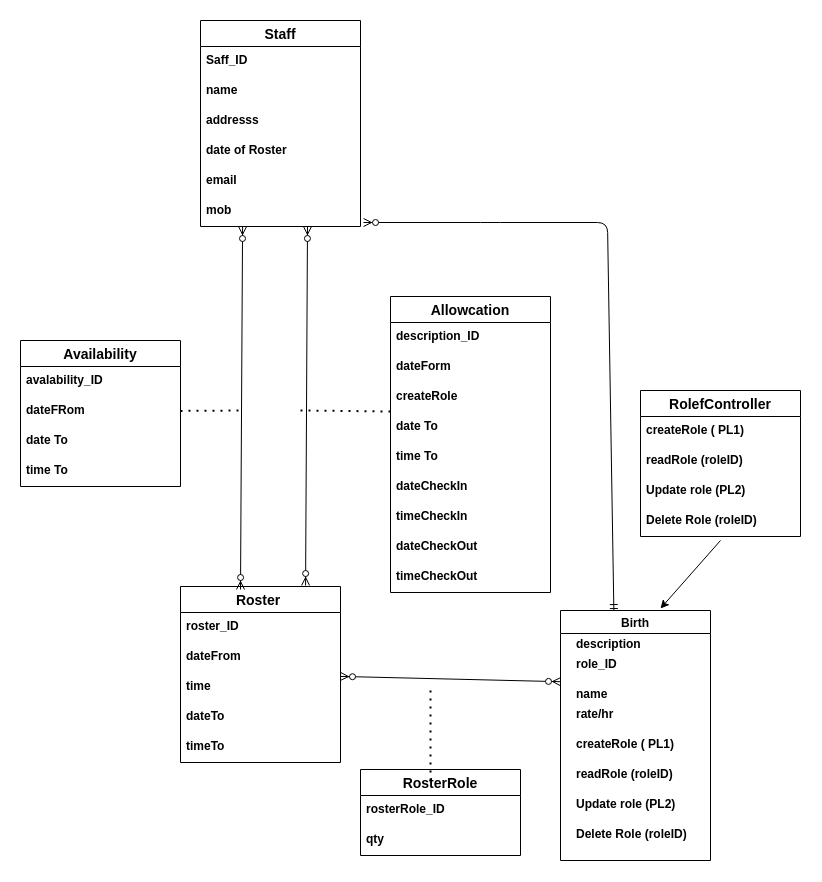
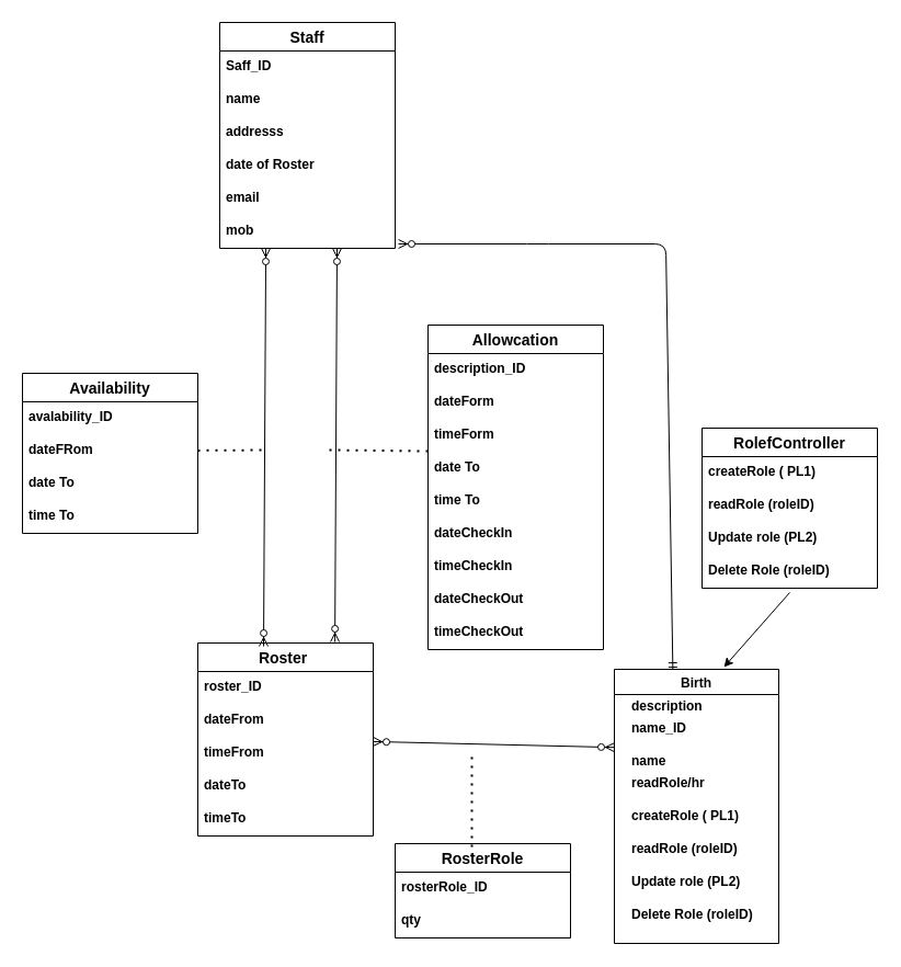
  <mxCell id="0" />
  <mxCell id="1" parent="0" />
  <mxCell id="2" value="Staff" style="swimlane;fontStyle=1;childLayout=stackLayout;horizontal=1;startSize=26;horizontalStack=0;resizeParent=1;resizeParentMax=0;resizeLast=0;collapsible=1;marginBottom=0;align=center;fontSize=14;" parent="1" vertex="1"><mxGeometry x="200" y="20" width="160" height="206" as="geometry" /></mxCell>
  <mxCell id="3" value="Saff_ID" style="text;strokeColor=none;fillColor=none;spacingLeft=4;spacingRight=4;overflow=hidden;rotatable=0;points=[[0,0.5],[1,0.5]];portConstraint=eastwest;fontSize=12;fontStyle=1" parent="2" vertex="1"><mxGeometry y="26" width="160" height="30" as="geometry" /></mxCell>
  <mxCell id="4" value="name" style="text;strokeColor=none;fillColor=none;spacingLeft=4;spacingRight=4;overflow=hidden;rotatable=0;points=[[0,0.5],[1,0.5]];portConstraint=eastwest;fontSize=12;fontStyle=1" parent="2" vertex="1"><mxGeometry y="56" width="160" height="30" as="geometry" /></mxCell>
  <mxCell id="5" value="addresss" style="text;strokeColor=none;fillColor=none;spacingLeft=4;spacingRight=4;overflow=hidden;rotatable=0;points=[[0,0.5],[1,0.5]];portConstraint=eastwest;fontSize=12;fontStyle=1" parent="2" vertex="1"><mxGeometry y="86" width="160" height="30" as="geometry" /></mxCell>
  <mxCell id="6" value="date of Roster" style="text;strokeColor=none;fillColor=none;spacingLeft=4;spacingRight=4;overflow=hidden;rotatable=0;points=[[0,0.5],[1,0.5]];portConstraint=eastwest;fontSize=12;fontStyle=1" parent="2" vertex="1"><mxGeometry y="116" width="160" height="30" as="geometry" /></mxCell>
  <mxCell id="7" value="email" style="text;strokeColor=none;fillColor=none;spacingLeft=4;spacingRight=4;overflow=hidden;rotatable=0;points=[[0,0.5],[1,0.5]];portConstraint=eastwest;fontSize=12;fontStyle=1" parent="2" vertex="1"><mxGeometry y="146" width="160" height="30" as="geometry" /></mxCell>
  <mxCell id="8" value="mob" style="text;strokeColor=none;fillColor=none;spacingLeft=4;spacingRight=4;overflow=hidden;rotatable=0;points=[[0,0.5],[1,0.5]];portConstraint=eastwest;fontSize=12;fontStyle=1" parent="2" vertex="1"><mxGeometry y="176" width="160" height="30" as="geometry" /></mxCell>
  <mxCell id="9" value="Allowcation" style="swimlane;fontStyle=1;childLayout=stackLayout;horizontal=1;startSize=26;horizontalStack=0;resizeParent=1;resizeParentMax=0;resizeLast=0;collapsible=1;marginBottom=0;align=center;fontSize=14;" parent="1" vertex="1"><mxGeometry x="390" y="296" width="160" height="296" as="geometry" /></mxCell>
  <mxCell id="10" value="description_ID" style="text;strokeColor=none;fillColor=none;spacingLeft=4;spacingRight=4;overflow=hidden;rotatable=0;points=[[0,0.5],[1,0.5]];portConstraint=eastwest;fontSize=12;fontStyle=1" parent="9" vertex="1"><mxGeometry y="26" width="160" height="30" as="geometry" /></mxCell>
  <mxCell id="11" value="dateForm" style="text;strokeColor=none;fillColor=none;spacingLeft=4;spacingRight=4;overflow=hidden;rotatable=0;points=[[0,0.5],[1,0.5]];portConstraint=eastwest;fontSize=12;fontStyle=1" parent="9" vertex="1"><mxGeometry y="56" width="160" height="30" as="geometry" /></mxCell>
- <mxCell id="12" value="createRole" style="text;strokeColor=none;fillColor=none;spacingLeft=4;spacingRight=4;overflow=hidden;rotatable=0;points=[[0,0.5],[1,0.5]];portConstraint=eastwest;fontSize=12;fontStyle=1" parent="9" vertex="1"><mxGeometry y="86" width="160" height="30" as="geometry" /></mxCell>
+ <mxCell id="12" value="timeForm" style="text;strokeColor=none;fillColor=none;spacingLeft=4;spacingRight=4;overflow=hidden;rotatable=0;points=[[0,0.5],[1,0.5]];portConstraint=eastwest;fontSize=12;fontStyle=1" parent="9" vertex="1"><mxGeometry y="86" width="160" height="30" as="geometry" /></mxCell>
  <mxCell id="13" value="date To" style="text;strokeColor=none;fillColor=none;spacingLeft=4;spacingRight=4;overflow=hidden;rotatable=0;points=[[0,0.5],[1,0.5]];portConstraint=eastwest;fontSize=12;fontStyle=1" parent="9" vertex="1"><mxGeometry y="116" width="160" height="30" as="geometry" /></mxCell>
  <mxCell id="14" value="time To" style="text;strokeColor=none;fillColor=none;spacingLeft=4;spacingRight=4;overflow=hidden;rotatable=0;points=[[0,0.5],[1,0.5]];portConstraint=eastwest;fontSize=12;fontStyle=1" parent="9" vertex="1"><mxGeometry y="146" width="160" height="30" as="geometry" /></mxCell>
  <mxCell id="15" value="dateCheckIn" style="text;strokeColor=none;fillColor=none;spacingLeft=4;spacingRight=4;overflow=hidden;rotatable=0;points=[[0,0.5],[1,0.5]];portConstraint=eastwest;fontSize=12;fontStyle=1" parent="9" vertex="1"><mxGeometry y="176" width="160" height="30" as="geometry" /></mxCell>
  <mxCell id="16" value="timeCheckIn" style="text;strokeColor=none;fillColor=none;spacingLeft=4;spacingRight=4;overflow=hidden;rotatable=0;points=[[0,0.5],[1,0.5]];portConstraint=eastwest;fontSize=12;fontStyle=1" parent="9" vertex="1"><mxGeometry y="206" width="160" height="30" as="geometry" /></mxCell>
  <mxCell id="17" value="dateCheckOut&#10;" style="text;strokeColor=none;fillColor=none;spacingLeft=4;spacingRight=4;overflow=hidden;rotatable=0;points=[[0,0.5],[1,0.5]];portConstraint=eastwest;fontSize=12;fontStyle=1" parent="9" vertex="1"><mxGeometry y="236" width="160" height="30" as="geometry" /></mxCell>
  <mxCell id="18" value="timeCheckOut" style="text;strokeColor=none;fillColor=none;spacingLeft=4;spacingRight=4;overflow=hidden;rotatable=0;points=[[0,0.5],[1,0.5]];portConstraint=eastwest;fontSize=12;fontStyle=1" parent="9" vertex="1"><mxGeometry y="266" width="160" height="30" as="geometry" /></mxCell>
  <mxCell id="19" style="edgeStyle=orthogonalEdgeStyle;rounded=0;orthogonalLoop=1;jettySize=auto;html=1;exitX=0.5;exitY=1;exitDx=0;exitDy=0;fontStyle=1" parent="9" edge="1"><mxGeometry relative="1" as="geometry"><mxPoint x="80" y="356" as="sourcePoint" /><mxPoint x="80" y="356" as="targetPoint" /></mxGeometry></mxCell>
  <mxCell id="20" value="Roster " style="swimlane;fontStyle=1;childLayout=stackLayout;horizontal=1;startSize=26;horizontalStack=0;resizeParent=1;resizeParentMax=0;resizeLast=0;collapsible=1;marginBottom=0;align=center;fontSize=14;" parent="1" vertex="1"><mxGeometry x="180" y="586" width="160" height="176" as="geometry" /></mxCell>
  <mxCell id="21" value="roster_ID" style="text;strokeColor=none;fillColor=none;spacingLeft=4;spacingRight=4;overflow=hidden;rotatable=0;points=[[0,0.5],[1,0.5]];portConstraint=eastwest;fontSize=12;fontStyle=1" parent="20" vertex="1"><mxGeometry y="26" width="160" height="30" as="geometry" /></mxCell>
  <mxCell id="22" value="dateFrom" style="text;strokeColor=none;fillColor=none;spacingLeft=4;spacingRight=4;overflow=hidden;rotatable=0;points=[[0,0.5],[1,0.5]];portConstraint=eastwest;fontSize=12;fontStyle=1" parent="20" vertex="1"><mxGeometry y="56" width="160" height="30" as="geometry" /></mxCell>
- <mxCell id="23" value="time" style="text;strokeColor=none;fillColor=none;spacingLeft=4;spacingRight=4;overflow=hidden;rotatable=0;points=[[0,0.5],[1,0.5]];portConstraint=eastwest;fontSize=12;fontStyle=1" parent="20" vertex="1"><mxGeometry y="86" width="160" height="30" as="geometry" /></mxCell>
+ <mxCell id="23" value="timeFrom" style="text;strokeColor=none;fillColor=none;spacingLeft=4;spacingRight=4;overflow=hidden;rotatable=0;points=[[0,0.5],[1,0.5]];portConstraint=eastwest;fontSize=12;fontStyle=1" parent="20" vertex="1"><mxGeometry y="86" width="160" height="30" as="geometry" /></mxCell>
  <mxCell id="24" value="dateTo" style="text;strokeColor=none;fillColor=none;spacingLeft=4;spacingRight=4;overflow=hidden;rotatable=0;points=[[0,0.5],[1,0.5]];portConstraint=eastwest;fontSize=12;fontStyle=1" parent="20" vertex="1"><mxGeometry y="116" width="160" height="30" as="geometry" /></mxCell>
  <mxCell id="25" value="timeTo" style="text;strokeColor=none;fillColor=none;spacingLeft=4;spacingRight=4;overflow=hidden;rotatable=0;points=[[0,0.5],[1,0.5]];portConstraint=eastwest;fontSize=12;fontStyle=1" parent="20" vertex="1"><mxGeometry y="146" width="160" height="30" as="geometry" /></mxCell>
  <mxCell id="26" value="Availability" style="swimlane;fontStyle=1;childLayout=stackLayout;horizontal=1;startSize=26;horizontalStack=0;resizeParent=1;resizeParentMax=0;resizeLast=0;collapsible=1;marginBottom=0;align=center;fontSize=14;" parent="1" vertex="1"><mxGeometry x="20" y="340" width="160" height="146" as="geometry" /></mxCell>
  <mxCell id="27" value="avalability_ID" style="text;strokeColor=none;fillColor=none;spacingLeft=4;spacingRight=4;overflow=hidden;rotatable=0;points=[[0,0.5],[1,0.5]];portConstraint=eastwest;fontSize=12;fontStyle=1" parent="26" vertex="1"><mxGeometry y="26" width="160" height="30" as="geometry" /></mxCell>
  <mxCell id="28" value="dateFRom" style="text;strokeColor=none;fillColor=none;spacingLeft=4;spacingRight=4;overflow=hidden;rotatable=0;points=[[0,0.5],[1,0.5]];portConstraint=eastwest;fontSize=12;fontStyle=1" parent="26" vertex="1"><mxGeometry y="56" width="160" height="30" as="geometry" /></mxCell>
  <mxCell id="29" value="date To" style="text;strokeColor=none;fillColor=none;spacingLeft=4;spacingRight=4;overflow=hidden;rotatable=0;points=[[0,0.5],[1,0.5]];portConstraint=eastwest;fontSize=12;fontStyle=1" parent="26" vertex="1"><mxGeometry y="86" width="160" height="30" as="geometry" /></mxCell>
  <mxCell id="30" value="time To" style="text;strokeColor=none;fillColor=none;spacingLeft=4;spacingRight=4;overflow=hidden;rotatable=0;points=[[0,0.5],[1,0.5]];portConstraint=eastwest;fontSize=12;fontStyle=1" parent="26" vertex="1"><mxGeometry y="116" width="160" height="30" as="geometry" /></mxCell>
  <mxCell id="31" value="RosterRole" style="swimlane;fontStyle=1;childLayout=stackLayout;horizontal=1;startSize=26;horizontalStack=0;resizeParent=1;resizeParentMax=0;resizeLast=0;collapsible=1;marginBottom=0;align=center;fontSize=14;" parent="1" vertex="1"><mxGeometry x="360" y="769" width="160" height="86" as="geometry" /></mxCell>
  <mxCell id="32" value="rosterRole_ID" style="text;strokeColor=none;fillColor=none;spacingLeft=4;spacingRight=4;overflow=hidden;rotatable=0;points=[[0,0.5],[1,0.5]];portConstraint=eastwest;fontSize=12;fontStyle=1" parent="31" vertex="1"><mxGeometry y="26" width="160" height="30" as="geometry" /></mxCell>
  <mxCell id="33" value="qty" style="text;strokeColor=none;fillColor=none;spacingLeft=4;spacingRight=4;overflow=hidden;rotatable=0;points=[[0,0.5],[1,0.5]];portConstraint=eastwest;fontSize=12;fontStyle=1" parent="31" vertex="1"><mxGeometry y="56" width="160" height="30" as="geometry" /></mxCell>
  <mxCell id="34" value="" style="endArrow=none;dashed=1;html=1;dashPattern=1 3;strokeWidth=2;fontStyle=1" parent="1" edge="1"><mxGeometry width="50" height="50" relative="1" as="geometry"><mxPoint x="430" y="780" as="sourcePoint" /><mxPoint x="430" y="690" as="targetPoint" /></mxGeometry></mxCell>
  <mxCell id="35" value="" style="fontSize=12;html=1;endArrow=ERzeroToMany;startArrow=ERmandOne;exitX=0.356;exitY=0.014;exitDx=0;exitDy=0;exitPerimeter=0;elbow=vertical;fontStyle=1;entryX=1.019;entryY=0.867;entryDx=0;entryDy=0;entryPerimeter=0;" parent="1" edge="1"><mxGeometry width="100" height="100" relative="1" as="geometry"><mxPoint x="613.4" y="612.044" as="sourcePoint" /><mxPoint x="363.04" y="222.01" as="targetPoint" /><Array as="points"><mxPoint x="607" y="222" /><mxPoint x="490" y="222" /></Array></mxGeometry></mxCell>
  <mxCell id="36" value="" style="fontSize=12;html=1;endArrow=ERzeroToMany;endFill=1;startArrow=ERzeroToMany;exitX=0.688;exitY=0;exitDx=0;exitDy=0;exitPerimeter=0;fontStyle=1;entryX=0.263;entryY=1;entryDx=0;entryDy=0;entryPerimeter=0;" parent="1" edge="1" target="8"><mxGeometry width="100" height="100" relative="1" as="geometry"><mxPoint x="240" y="589" as="sourcePoint" /><mxPoint x="241.92" y="316" as="targetPoint" /><Array as="points" /></mxGeometry></mxCell>
  <mxCell id="37" value="" style="fontSize=12;html=1;endArrow=ERzeroToMany;endFill=1;startArrow=ERzeroToMany;fontStyle=1" parent="1" source="20" edge="1"><mxGeometry width="100" height="100" relative="1" as="geometry"><mxPoint x="525" y="717" as="sourcePoint" /><mxPoint x="560" y="681.2" as="targetPoint" /></mxGeometry></mxCell>
  <mxCell id="38" value="" style="endArrow=none;dashed=1;html=1;dashPattern=1 3;strokeWidth=2;entryX=0.013;entryY=0.967;entryDx=0;entryDy=0;entryPerimeter=0;fontStyle=1" parent="1" target="12" edge="1"><mxGeometry width="50" height="50" relative="1" as="geometry"><mxPoint x="300" y="410" as="sourcePoint" /><mxPoint x="370" y="400" as="targetPoint" /></mxGeometry></mxCell>
  <mxCell id="39" value="" style="endArrow=none;dashed=1;html=1;dashPattern=1 3;strokeWidth=2;fontStyle=1" parent="1" source="28" edge="1"><mxGeometry width="50" height="50" relative="1" as="geometry"><mxPoint x="190" y="460" as="sourcePoint" /><mxPoint x="240" y="410" as="targetPoint" /></mxGeometry></mxCell>
  <mxCell id="40" value="RolefController" style="swimlane;fontStyle=1;childLayout=stackLayout;horizontal=1;startSize=26;horizontalStack=0;resizeParent=1;resizeParentMax=0;resizeLast=0;collapsible=1;marginBottom=0;align=center;fontSize=14;" parent="1" vertex="1"><mxGeometry x="640" y="390" width="160" height="146" as="geometry" /></mxCell>
  <mxCell id="41" value="createRole ( PL1)" style="text;strokeColor=none;fillColor=none;spacingLeft=4;spacingRight=4;overflow=hidden;rotatable=0;points=[[0,0.5],[1,0.5]];portConstraint=eastwest;fontSize=12;fontStyle=1" parent="40" vertex="1"><mxGeometry y="26" width="160" height="30" as="geometry" /></mxCell>
  <mxCell id="42" value="readRole (roleID)" style="text;strokeColor=none;fillColor=none;spacingLeft=4;spacingRight=4;overflow=hidden;rotatable=0;points=[[0,0.5],[1,0.5]];portConstraint=eastwest;fontSize=12;fontStyle=1" parent="40" vertex="1"><mxGeometry y="56" width="160" height="30" as="geometry" /></mxCell>
  <mxCell id="43" value="Update role (PL2)" style="text;strokeColor=none;fillColor=none;spacingLeft=4;spacingRight=4;overflow=hidden;rotatable=0;points=[[0,0.5],[1,0.5]];portConstraint=eastwest;fontSize=12;fontStyle=1" parent="40" vertex="1"><mxGeometry y="86" width="160" height="30" as="geometry" /></mxCell>
  <mxCell id="44" value="Delete Role (roleID)" style="text;strokeColor=none;fillColor=none;spacingLeft=4;spacingRight=4;overflow=hidden;rotatable=0;points=[[0,0.5],[1,0.5]];portConstraint=eastwest;fontSize=12;fontStyle=1" parent="40" vertex="1"><mxGeometry y="116" width="160" height="30" as="geometry" /></mxCell>
  <mxCell id="45" value="" style="fontSize=12;html=1;endArrow=ERzeroToMany;endFill=1;startArrow=ERzeroToMany;exitX=0.688;exitY=0;exitDx=0;exitDy=0;exitPerimeter=0;fontStyle=1" parent="1" edge="1"><mxGeometry width="100" height="100" relative="1" as="geometry"><mxPoint x="305.08" y="585" as="sourcePoint" /><mxPoint x="307" y="226" as="targetPoint" /><Array as="points" /></mxGeometry></mxCell>
  <mxCell id="46" value="" style="endArrow=classic;html=1;fontStyle=1;" parent="1" edge="1"><mxGeometry width="50" height="50" relative="1" as="geometry"><mxPoint x="720" y="540" as="sourcePoint" /><mxPoint x="660" y="608" as="targetPoint" /></mxGeometry></mxCell>
  <mxCell id="47" value="Birth" style="swimlane;fontStyle=1" vertex="1" parent="1"><mxGeometry x="560" y="610" width="150" height="250" as="geometry" /></mxCell>
  <mxCell id="48" value="name" style="text;strokeColor=none;fillColor=none;spacingLeft=4;spacingRight=4;overflow=hidden;rotatable=0;points=[[0,0.5],[1,0.5]];portConstraint=eastwest;fontSize=12;fontStyle=1" vertex="1" parent="47"><mxGeometry x="10" y="70" width="150" height="30" as="geometry" /></mxCell>
  <mxCell id="49" value="createRole ( PL1)" style="text;strokeColor=none;fillColor=none;spacingLeft=4;spacingRight=4;overflow=hidden;rotatable=0;points=[[0,0.5],[1,0.5]];portConstraint=eastwest;fontSize=12;fontStyle=1" vertex="1" parent="47"><mxGeometry x="10" y="120" width="150" height="30" as="geometry" /></mxCell>
  <mxCell id="50" value="readRole (roleID)" style="text;strokeColor=none;fillColor=none;spacingLeft=4;spacingRight=4;overflow=hidden;rotatable=0;points=[[0,0.5],[1,0.5]];portConstraint=eastwest;fontSize=12;fontStyle=1" vertex="1" parent="47"><mxGeometry x="10" y="150" width="160" height="30" as="geometry" /></mxCell>
  <mxCell id="51" value="Update role (PL2)" style="text;strokeColor=none;fillColor=none;spacingLeft=4;spacingRight=4;overflow=hidden;rotatable=0;points=[[0,0.5],[1,0.5]];portConstraint=eastwest;fontSize=12;fontStyle=1" vertex="1" parent="47"><mxGeometry x="10" y="180" width="160" height="30" as="geometry" /></mxCell>
  <mxCell id="52" value="Delete Role (roleID)" style="text;strokeColor=none;fillColor=none;spacingLeft=4;spacingRight=4;overflow=hidden;rotatable=0;points=[[0,0.5],[1,0.5]];portConstraint=eastwest;fontSize=12;fontStyle=1" vertex="1" parent="47"><mxGeometry x="10" y="210" width="160" height="30" as="geometry" /></mxCell>
  <mxCell id="53" value="description&#10;" style="text;strokeColor=none;fillColor=none;spacingLeft=4;spacingRight=4;overflow=hidden;rotatable=0;points=[[0,0.5],[1,0.5]];portConstraint=eastwest;fontSize=12;fontStyle=1" vertex="1" parent="47"><mxGeometry x="10" y="20" width="150" height="30" as="geometry" /></mxCell>
- <mxCell id="54" value="role_ID" style="text;strokeColor=none;fillColor=none;spacingLeft=4;spacingRight=4;overflow=hidden;rotatable=0;points=[[0,0.5],[1,0.5]];portConstraint=eastwest;fontSize=12;fontStyle=1" vertex="1" parent="47"><mxGeometry x="10" y="40" width="150" height="30" as="geometry" /></mxCell>
- <mxCell id="55" value="rate/hr" style="text;strokeColor=none;fillColor=none;spacingLeft=4;spacingRight=4;overflow=hidden;rotatable=0;points=[[0,0.5],[1,0.5]];portConstraint=eastwest;fontSize=12;fontStyle=1" vertex="1" parent="47"><mxGeometry x="10" y="90" width="150" height="30" as="geometry" /></mxCell>
+ <mxCell id="54" value="name_ID" style="text;strokeColor=none;fillColor=none;spacingLeft=4;spacingRight=4;overflow=hidden;rotatable=0;points=[[0,0.5],[1,0.5]];portConstraint=eastwest;fontSize=12;fontStyle=1" vertex="1" parent="47"><mxGeometry x="10" y="40" width="150" height="30" as="geometry" /></mxCell>
+ <mxCell id="55" value="readRole/hr" style="text;strokeColor=none;fillColor=none;spacingLeft=4;spacingRight=4;overflow=hidden;rotatable=0;points=[[0,0.5],[1,0.5]];portConstraint=eastwest;fontSize=12;fontStyle=1" vertex="1" parent="47"><mxGeometry x="10" y="90" width="150" height="30" as="geometry" /></mxCell>
